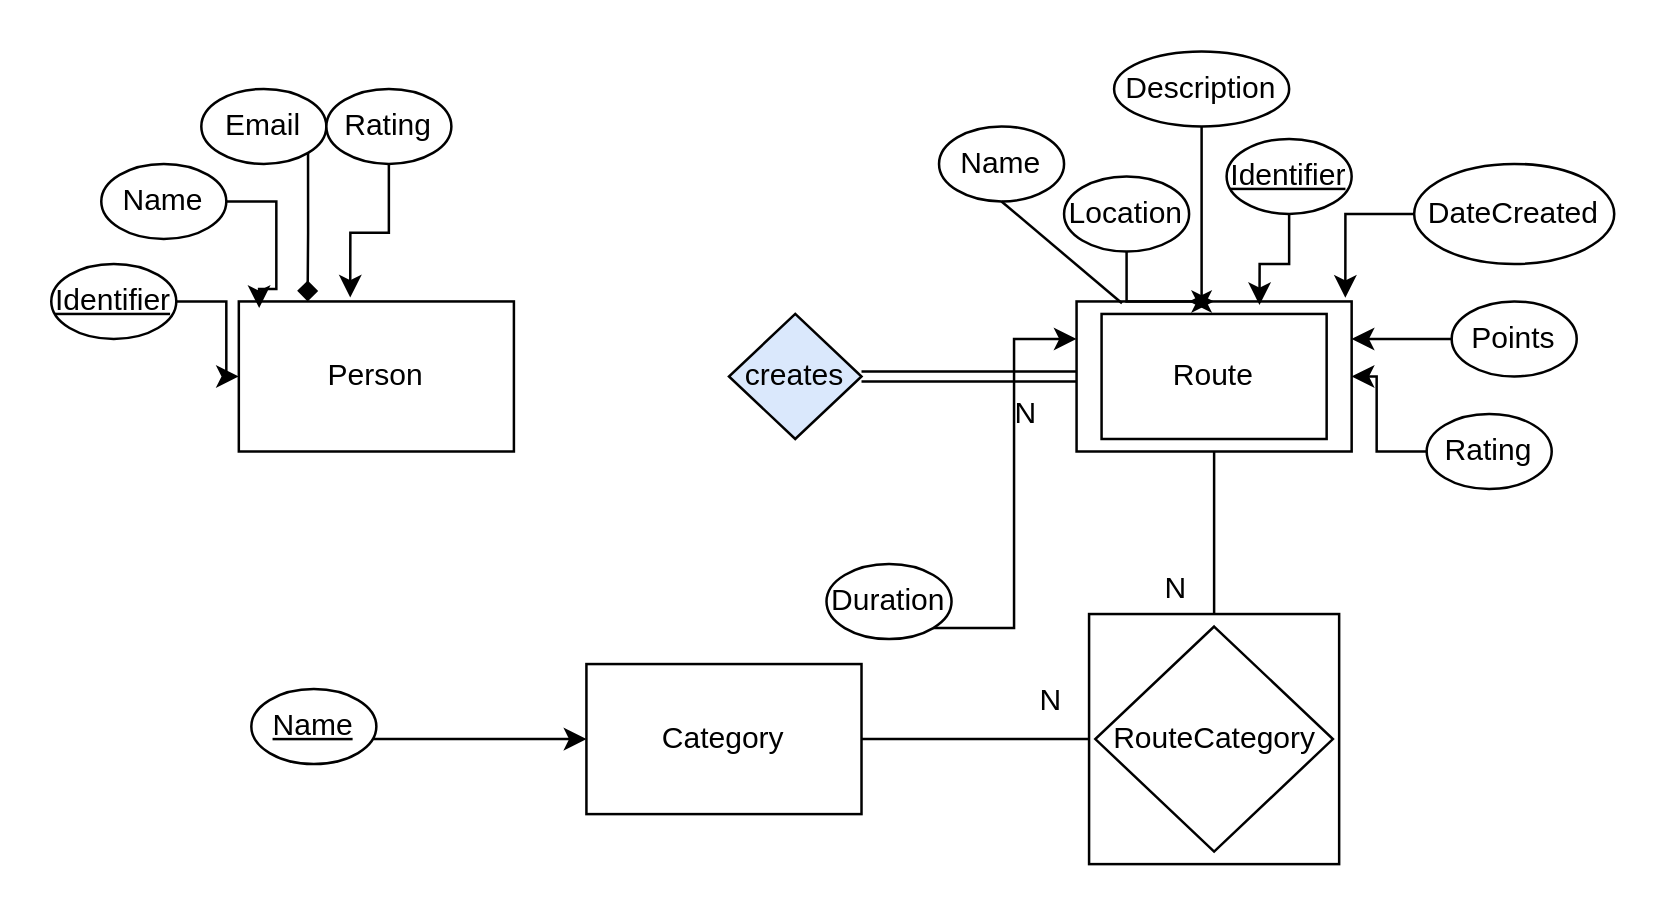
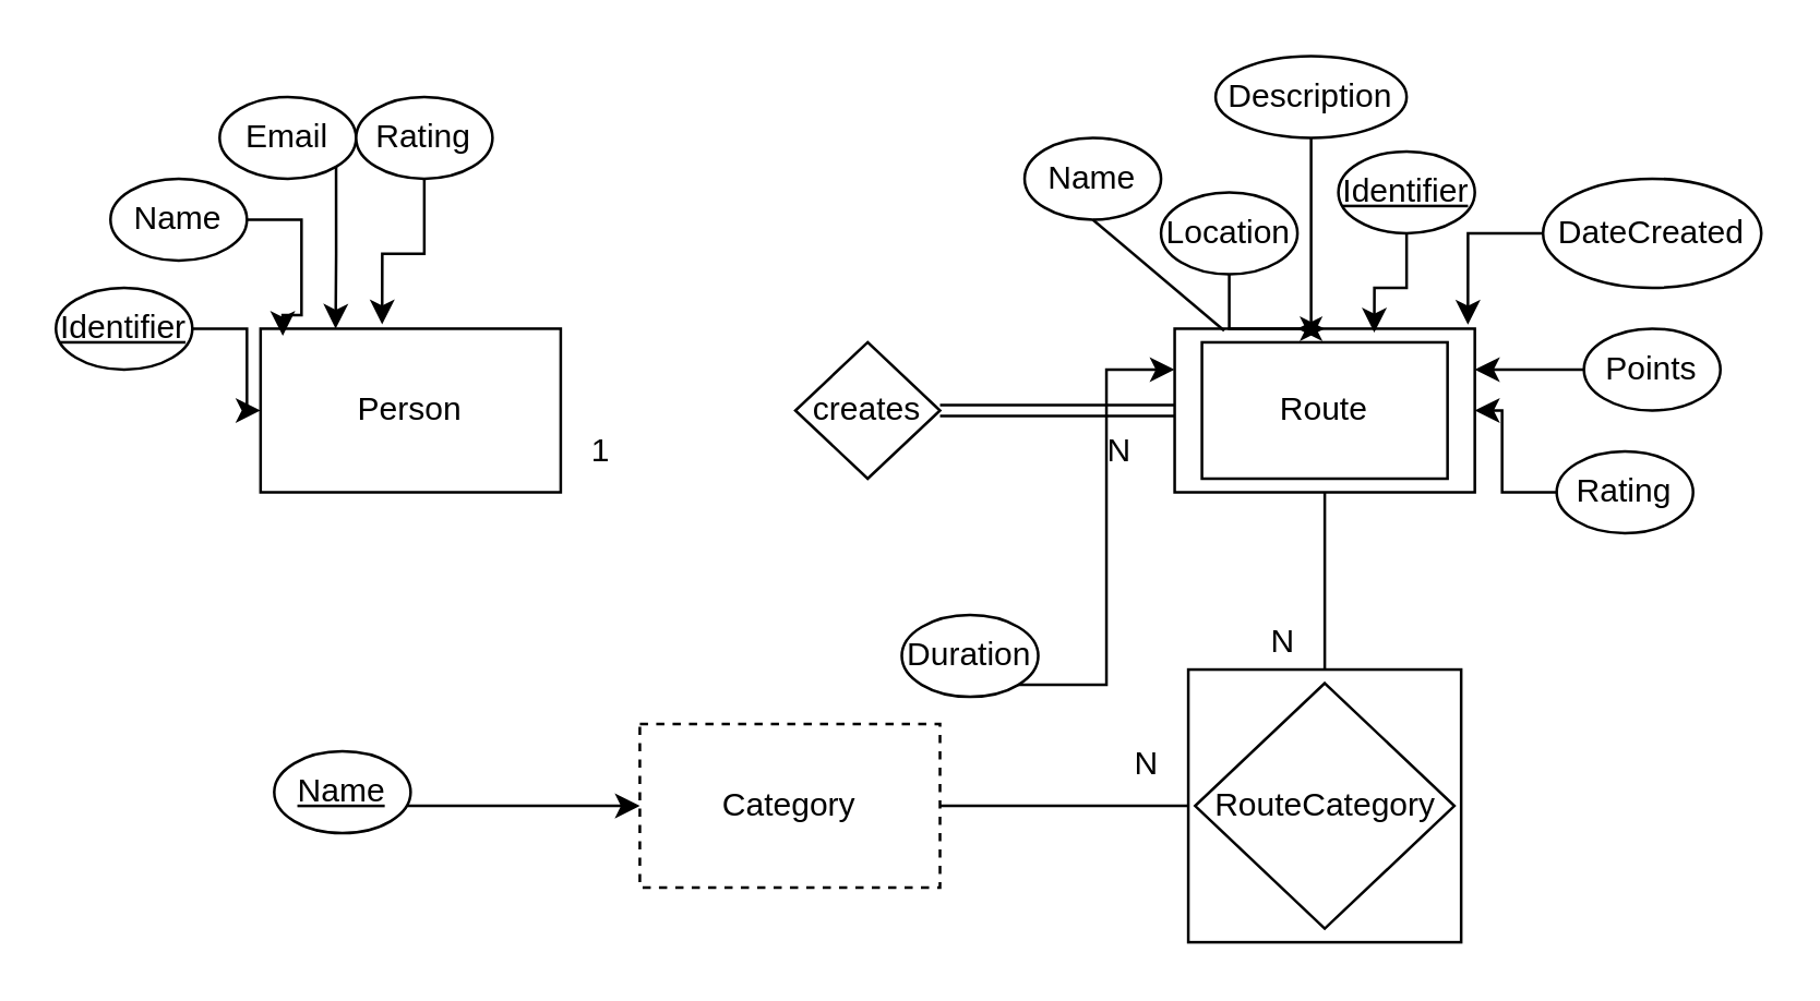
  <mxCell id="0" />
  <mxCell id="1" parent="0" />
  <mxCell id="2" value="" style="whiteSpace=wrap;html=1;aspect=fixed;" vertex="1" parent="1"><mxGeometry x="435" y="245" width="100" height="100" as="geometry" /></mxCell>
  <mxCell id="3" value="Route" style="rounded=0;whiteSpace=wrap;html=1;" vertex="1" parent="1"><mxGeometry x="430" y="120" width="110" height="60" as="geometry" /></mxCell>
  <mxCell id="4" value="Route" style="rounded=0;whiteSpace=wrap;html=1;" vertex="1" parent="1"><mxGeometry x="440" y="125" width="90" height="50" as="geometry" /></mxCell>
  <mxCell id="5" value="Person" style="rounded=0;whiteSpace=wrap;html=1;" vertex="1" parent="1"><mxGeometry x="95" y="120" width="110" height="60" as="geometry" /></mxCell>
- <mxCell id="6" value="Category" style="rounded=0;whiteSpace=wrap;html=1;" vertex="1" parent="1"><mxGeometry x="234" y="265" width="110" height="60" as="geometry" /></mxCell>
- <mxCell id="7" style="edgeStyle=orthogonalEdgeStyle;rounded=0;orthogonalLoop=1;jettySize=auto;html=1;exitX=1;exitY=1;exitDx=0;exitDy=0;entryX=0.25;entryY=0;entryDx=0;entryDy=0;endArrow=diamond;" edge="1" parent="1" source="8" target="5"><mxGeometry relative="1" as="geometry" /></mxCell>
+ <mxCell id="6" value="Category" style="rounded=0;whiteSpace=wrap;html=1;dashed=1;" vertex="1" parent="1"><mxGeometry x="234" y="265" width="110" height="60" as="geometry" /></mxCell>
+ <mxCell id="7" style="edgeStyle=orthogonalEdgeStyle;rounded=0;orthogonalLoop=1;jettySize=auto;html=1;exitX=1;exitY=1;exitDx=0;exitDy=0;entryX=0.25;entryY=0;entryDx=0;entryDy=0;" edge="1" parent="1" source="8" target="5"><mxGeometry relative="1" as="geometry" /></mxCell>
  <mxCell id="8" value="Email" style="ellipse;whiteSpace=wrap;html=1;" vertex="1" parent="1"><mxGeometry x="80" y="35" width="50" height="30" as="geometry" /></mxCell>
  <mxCell id="9" style="edgeStyle=orthogonalEdgeStyle;rounded=0;orthogonalLoop=1;jettySize=auto;html=1;exitX=1;exitY=0.5;exitDx=0;exitDy=0;entryX=0.074;entryY=0.044;entryDx=0;entryDy=0;entryPerimeter=0;" edge="1" parent="1" source="10" target="5"><mxGeometry relative="1" as="geometry" /></mxCell>
  <mxCell id="10" value="Name" style="ellipse;whiteSpace=wrap;html=1;" vertex="1" parent="1"><mxGeometry x="40" y="65" width="50" height="30" as="geometry" /></mxCell>
  <mxCell id="11" style="edgeStyle=orthogonalEdgeStyle;rounded=0;orthogonalLoop=1;jettySize=auto;html=1;exitX=0.5;exitY=1;exitDx=0;exitDy=0;entryX=0.405;entryY=-0.026;entryDx=0;entryDy=0;entryPerimeter=0;" edge="1" parent="1" source="12" target="5"><mxGeometry relative="1" as="geometry"><mxPoint x="155" y="110" as="targetPoint" /></mxGeometry></mxCell>
  <mxCell id="12" value="Rating" style="ellipse;whiteSpace=wrap;html=1;" vertex="1" parent="1"><mxGeometry x="130" y="35" width="50" height="30" as="geometry" /></mxCell>
  <mxCell id="13" style="edgeStyle=orthogonalEdgeStyle;rounded=0;orthogonalLoop=1;jettySize=auto;html=1;entryX=0;entryY=0.5;entryDx=0;entryDy=0;" edge="1" parent="1" source="14" target="5"><mxGeometry relative="1" as="geometry" /></mxCell>
  <mxCell id="14" value="Identifier" style="ellipse;whiteSpace=wrap;html=1;fontStyle=4" vertex="1" parent="1"><mxGeometry x="20" y="105" width="50" height="30" as="geometry" /></mxCell>
- <mxCell id="15" value="creates&lt;br&gt;" style="rhombus;whiteSpace=wrap;html=1;fillColor=#dae8fc;" vertex="1" parent="1"><mxGeometry x="291" y="125" width="53" height="50" as="geometry" /></mxCell>
+ <mxCell id="15" value="creates&lt;br&gt;" style="rhombus;whiteSpace=wrap;html=1;" vertex="1" parent="1"><mxGeometry x="291" y="125" width="53" height="50" as="geometry" /></mxCell>
  <mxCell id="16" value="" style="endArrow=none;html=1;exitX=1;exitY=0.5;exitDx=0;exitDy=0;shape=link;" edge="1" parent="1" source="15"><mxGeometry width="50" height="50" relative="1" as="geometry"><mxPoint x="380" y="200" as="sourcePoint" /><mxPoint x="430" y="150" as="targetPoint" /></mxGeometry></mxCell>
+ <mxCell id="17" value="1" style="text;html=1;strokeColor=none;fillColor=none;align=center;verticalAlign=middle;whiteSpace=wrap;rounded=0;" vertex="1" parent="1"><mxGeometry x="210" y="155" width="20" height="20" as="geometry" /></mxCell>
  <mxCell id="18" value="N" style="text;html=1;strokeColor=none;fillColor=none;align=center;verticalAlign=middle;whiteSpace=wrap;rounded=0;" vertex="1" parent="1"><mxGeometry x="400" y="155" width="20" height="20" as="geometry" /></mxCell>
  <mxCell id="19" style="edgeStyle=orthogonalEdgeStyle;rounded=0;orthogonalLoop=1;jettySize=auto;html=1;entryX=0.665;entryY=0.024;entryDx=0;entryDy=0;entryPerimeter=0;" edge="1" parent="1" source="20" target="3"><mxGeometry relative="1" as="geometry" /></mxCell>
  <mxCell id="20" value="Identifier" style="ellipse;whiteSpace=wrap;html=1;fontStyle=4" vertex="1" parent="1"><mxGeometry x="490" y="55" width="50" height="30" as="geometry" /></mxCell>
  <mxCell id="21" style="edgeStyle=orthogonalEdgeStyle;rounded=0;orthogonalLoop=1;jettySize=auto;html=1;exitX=0.5;exitY=1;exitDx=0;exitDy=0;" edge="1" parent="1" source="22" target="3"><mxGeometry relative="1" as="geometry" /></mxCell>
  <mxCell id="22" value="Location" style="ellipse;whiteSpace=wrap;html=1;" vertex="1" parent="1"><mxGeometry x="425" y="70" width="50" height="30" as="geometry" /></mxCell>
  <mxCell id="23" value="Name" style="ellipse;whiteSpace=wrap;html=1;" vertex="1" parent="1"><mxGeometry x="375" y="50" width="50" height="30" as="geometry" /></mxCell>
  <mxCell id="24" style="edgeStyle=orthogonalEdgeStyle;rounded=0;orthogonalLoop=1;jettySize=auto;html=1;exitX=0.5;exitY=1;exitDx=0;exitDy=0;" edge="1" parent="1" source="25"><mxGeometry relative="1" as="geometry"><mxPoint x="475" y="120" as="targetPoint" /><Array as="points"><mxPoint x="480" y="120" /></Array></mxGeometry></mxCell>
  <mxCell id="25" value="Description" style="ellipse;whiteSpace=wrap;html=1;" vertex="1" parent="1"><mxGeometry x="445" y="20" width="70" height="30" as="geometry" /></mxCell>
  <mxCell id="26" style="edgeStyle=orthogonalEdgeStyle;rounded=0;orthogonalLoop=1;jettySize=auto;html=1;" edge="1" parent="1" source="27" target="3"><mxGeometry relative="1" as="geometry" /></mxCell>
  <mxCell id="27" value="Rating" style="ellipse;whiteSpace=wrap;html=1;" vertex="1" parent="1"><mxGeometry x="570" y="165" width="50" height="30" as="geometry" /></mxCell>
  <mxCell id="28" style="edgeStyle=orthogonalEdgeStyle;rounded=0;orthogonalLoop=1;jettySize=auto;html=1;exitX=1;exitY=1;exitDx=0;exitDy=0;entryX=0;entryY=0.25;entryDx=0;entryDy=0;" edge="1" parent="1" source="29" target="3"><mxGeometry relative="1" as="geometry"><mxPoint x="417.857" y="140" as="targetPoint" /></mxGeometry></mxCell>
  <mxCell id="29" value="Duration" style="ellipse;whiteSpace=wrap;html=1;" vertex="1" parent="1"><mxGeometry x="330" y="225" width="50" height="30" as="geometry" /></mxCell>
  <mxCell id="30" style="edgeStyle=orthogonalEdgeStyle;rounded=0;orthogonalLoop=1;jettySize=auto;html=1;entryX=0.977;entryY=-0.024;entryDx=0;entryDy=0;entryPerimeter=0;" edge="1" parent="1" source="31" target="3"><mxGeometry relative="1" as="geometry" /></mxCell>
  <mxCell id="31" value="DateCreated" style="ellipse;whiteSpace=wrap;html=1;" vertex="1" parent="1"><mxGeometry x="565" y="65" width="80" height="40" as="geometry" /></mxCell>
  <mxCell id="32" style="edgeStyle=orthogonalEdgeStyle;rounded=0;orthogonalLoop=1;jettySize=auto;html=1;entryX=1;entryY=0.25;entryDx=0;entryDy=0;" edge="1" parent="1" source="33" target="3"><mxGeometry relative="1" as="geometry" /></mxCell>
  <mxCell id="33" value="Points" style="ellipse;whiteSpace=wrap;html=1;" vertex="1" parent="1"><mxGeometry x="580" y="120" width="50" height="30" as="geometry" /></mxCell>
  <mxCell id="34" value="" style="endArrow=none;html=1;entryX=0.5;entryY=1;entryDx=0;entryDy=0;exitX=0.165;exitY=0.012;exitDx=0;exitDy=0;exitPerimeter=0;" edge="1" parent="1" source="3" target="23"><mxGeometry width="50" height="50" relative="1" as="geometry"><mxPoint x="266" y="115" as="sourcePoint" /><mxPoint x="316" y="65" as="targetPoint" /></mxGeometry></mxCell>
  <mxCell id="35" value="RouteCategory" style="rhombus;whiteSpace=wrap;html=1;" vertex="1" parent="1"><mxGeometry x="437.5" y="250" width="95" height="90" as="geometry" /></mxCell>
  <mxCell id="36" value="" style="endArrow=none;html=1;entryX=0;entryY=0.5;entryDx=0;entryDy=0;exitX=1;exitY=0.5;exitDx=0;exitDy=0;" edge="1" parent="1" source="6" target="2"><mxGeometry width="50" height="50" relative="1" as="geometry"><mxPoint x="360" y="380" as="sourcePoint" /><mxPoint x="410" y="330" as="targetPoint" /></mxGeometry></mxCell>
  <mxCell id="37" value="" style="endArrow=none;html=1;entryX=0.5;entryY=1;entryDx=0;entryDy=0;exitX=0.5;exitY=0;exitDx=0;exitDy=0;" edge="1" parent="1" source="2" target="3"><mxGeometry width="50" height="50" relative="1" as="geometry"><mxPoint x="485" y="240" as="sourcePoint" /><mxPoint x="500" y="190" as="targetPoint" /></mxGeometry></mxCell>
  <mxCell id="38" value="N" style="text;html=1;strokeColor=none;fillColor=none;align=center;verticalAlign=middle;whiteSpace=wrap;rounded=0;" vertex="1" parent="1"><mxGeometry x="460" y="225" width="20" height="20" as="geometry" /></mxCell>
  <mxCell id="39" value="N" style="text;html=1;strokeColor=none;fillColor=none;align=center;verticalAlign=middle;whiteSpace=wrap;rounded=0;" vertex="1" parent="1"><mxGeometry x="410" y="270" width="20" height="20" as="geometry" /></mxCell>
  <mxCell id="40" style="edgeStyle=orthogonalEdgeStyle;rounded=0;orthogonalLoop=1;jettySize=auto;html=1;entryX=0;entryY=0.5;entryDx=0;entryDy=0;" edge="1" parent="1" source="41" target="6"><mxGeometry relative="1" as="geometry"><Array as="points"><mxPoint x="210" y="295" /><mxPoint x="210" y="295" /></Array></mxGeometry></mxCell>
  <mxCell id="41" value="Name" style="ellipse;whiteSpace=wrap;html=1;fontStyle=4" vertex="1" parent="1"><mxGeometry x="100" y="275" width="50" height="30" as="geometry" /></mxCell>
